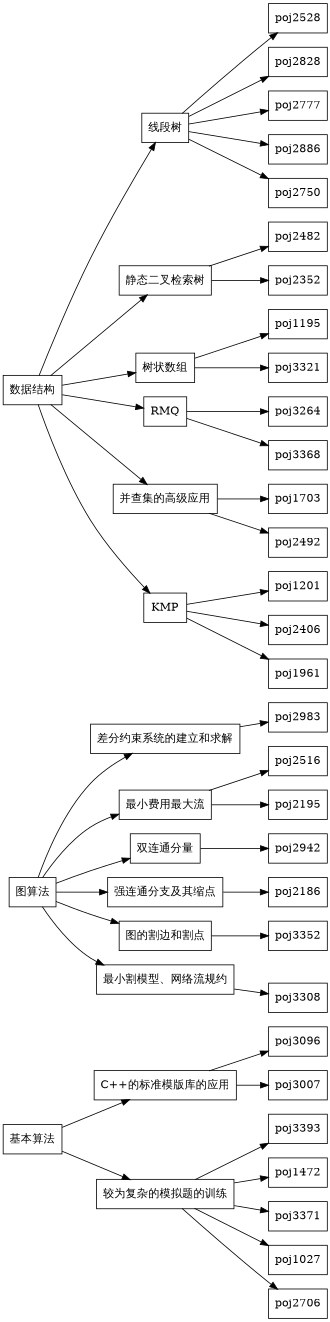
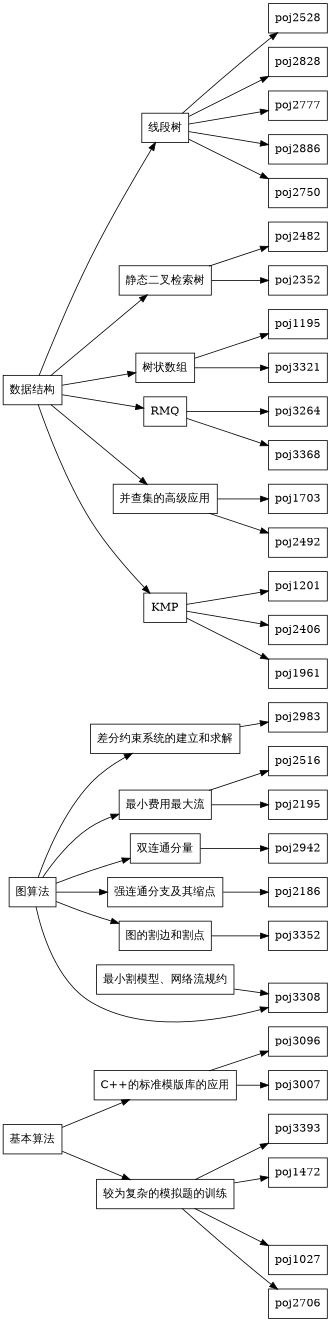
  digraph {
    rankdir=LR
    node [shape=record]
    n1 [label="基本算法"]
    n2 [label="C++的标准模版库的应用"]
    n3 [label="较为复杂的模拟题的训练"]
    poj3096
    poj3007
    poj3393
    poj1472
-   poj3371
    poj1027
    poj2706
    n11 [label="图算法"]
    n12 [label="差分约束系统的建立和求解"]
    n13 [label="最小费用最大流"]
    n14 [label="双连通分量"]
    n15 [label="强连通分支及其缩点"]
    n16 [label="图的割边和割点"]
    n17 [label="最小割模型、网络流规约"]
    poj1201
    poj2983
    poj2516
    poj2195
    poj2942
    poj2186
    poj3352
    poj3308
    n26 [label="数据结构"]
    n27 [label="线段树"]
    n28 [label="静态二叉检索树"]
    n29 [label="树状数组"]
    RMQ
    n31 [label="并查集的高级应用"]
    KMP
    poj2528
    poj2828
    poj2777
    poj2886
    poj2750
    poj2482
    poj2352
    poj1195
    poj3321
    poj3264
    poj3368
    poj1703
    poj2492
    poj2406
    poj1961
    subgraph sub_1 {
      n1
      n2
      n3
      poj3096
      poj3007
      poj3393
      poj1472
-     poj3371
      poj1027
      poj2706
    }
    subgraph sub_2 {
      n11
      n12
      n13
      n14
      n15
      n16
      n17
      poj1201
      poj2983
      poj2516
      poj2195
      poj2942
      poj2186
      poj3352
      poj3308
    }
    subgraph sub_3 {
      n26
      n27
      n28
      n29
      RMQ
      n31
      KMP
      poj2528
      poj2828
      poj2777
      poj2886
      poj2750
      poj2482
      poj2352
      poj1195
      poj3321
      poj3264
      poj3368
      poj1703
      poj2492
      poj2406
      poj1961
    }
    n1 -> n2
    n1 -> n3
    n2 -> poj3096
    n2 -> poj3007
    n3 -> poj3393
    n3 -> poj1472
-   n3 -> poj3371
    n3 -> poj1027
    n3 -> poj2706
    n11 -> n12
    n11 -> n13
    n11 -> n14
    n11 -> n15
    n11 -> n16
-   n11 -> n17
+   n11 -> poj3308
    n12 -> poj2983
    n13 -> poj2516
    n13 -> poj2195
    n14 -> poj2942
    n15 -> poj2186
    n16 -> poj3352
    n17 -> poj3308
    n26 -> n27
    n26 -> n28
    n26 -> n29
    n26 -> RMQ
    n26 -> n31
    n26 -> KMP
    n27 -> poj2528
    n27 -> poj2828
    n27 -> poj2777
    n27 -> poj2886
    n27 -> poj2750
    n28 -> poj2482
    n28 -> poj2352
    n29 -> poj1195
    n29 -> poj3321
    RMQ -> poj3264
    RMQ -> poj3368
    n31 -> poj1703
    n31 -> poj2492
    KMP -> poj1201
    KMP -> poj2406
    KMP -> poj1961
  }
